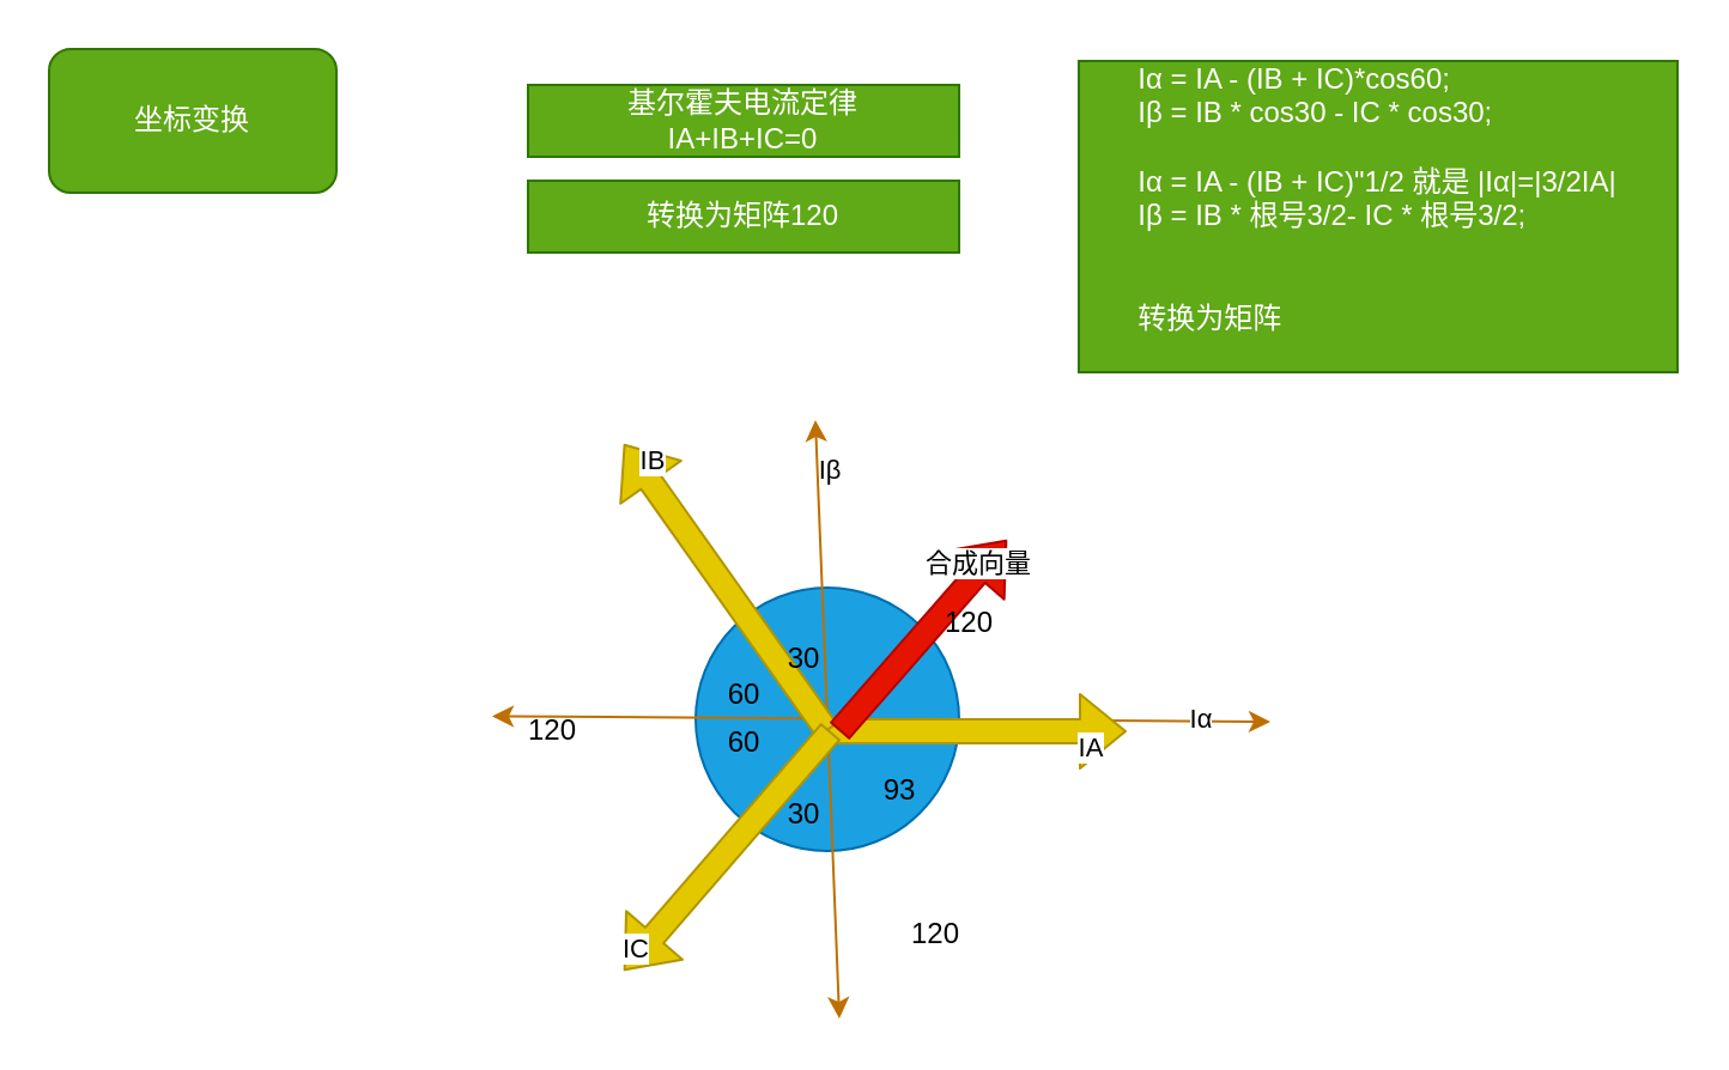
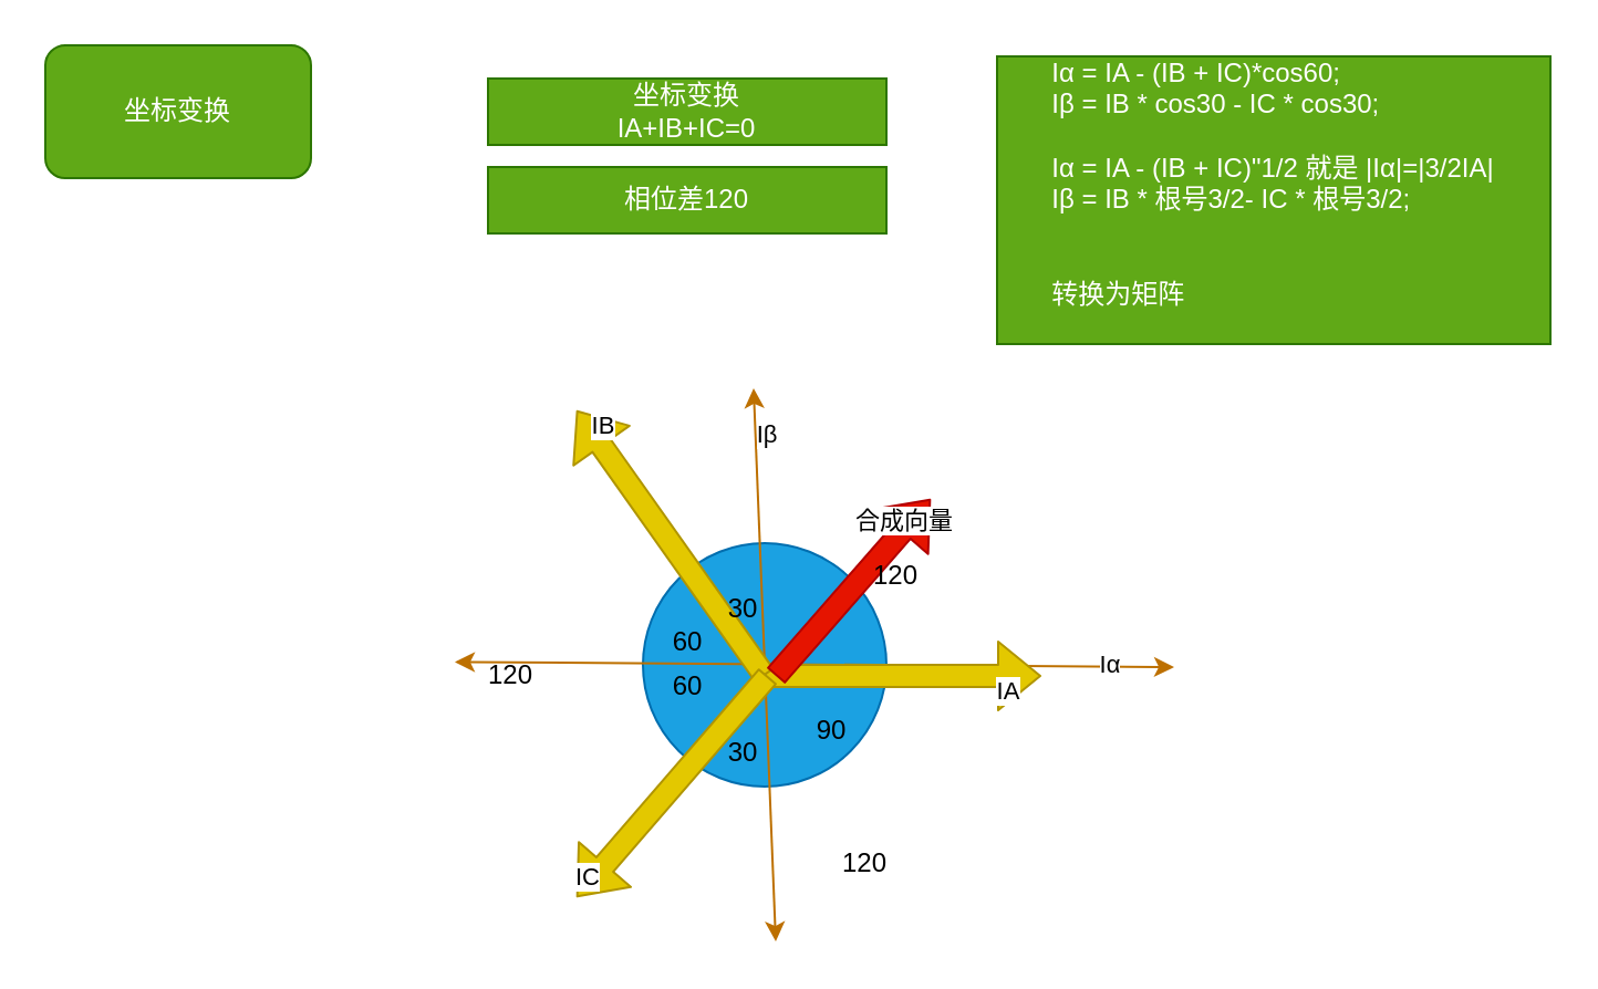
  <mxCell id="0" />
  <mxCell id="1" parent="0" />
- <mxCell id="2" value="基尔霍夫电流定律&lt;br&gt;IA+IB+IC=0" style="text;html=1;strokeColor=#2D7600;fillColor=#60a917;align=center;verticalAlign=middle;whiteSpace=wrap;rounded=0;fontColor=#ffffff;" parent="1" vertex="1"><mxGeometry x="220" y="35" width="180" height="30" as="geometry" /></mxCell>
- <mxCell id="3" value="转换为矩阵120" style="text;html=1;strokeColor=#2D7600;fillColor=#60a917;align=center;verticalAlign=middle;whiteSpace=wrap;rounded=0;fontColor=#ffffff;" parent="1" vertex="1"><mxGeometry x="220" y="75" width="180" height="30" as="geometry" /></mxCell>
+ <mxCell id="2" value="坐标变换&lt;br&gt;IA+IB+IC=0" style="text;html=1;strokeColor=#2D7600;fillColor=#60a917;align=center;verticalAlign=middle;whiteSpace=wrap;rounded=0;fontColor=#ffffff;" parent="1" vertex="1"><mxGeometry x="220" y="35" width="180" height="30" as="geometry" /></mxCell>
+ <mxCell id="3" value="相位差120" style="text;html=1;strokeColor=#2D7600;fillColor=#60a917;align=center;verticalAlign=middle;whiteSpace=wrap;rounded=0;fontColor=#ffffff;" parent="1" vertex="1"><mxGeometry x="220" y="75" width="180" height="30" as="geometry" /></mxCell>
  <mxCell id="4" value="&lt;div style=&quot;text-align: left;&quot;&gt;将ABC 分别映射到两相轴&lt;/div&gt;&lt;div style=&quot;text-align: left;&quot;&gt;&lt;span style=&quot;background-color: initial;&quot;&gt;Iα = IA - (IB + IC)*cos60;&lt;/span&gt;&lt;br&gt;&lt;/div&gt;&lt;div style=&quot;text-align: left;&quot;&gt;&lt;span style=&quot;text-align: center;&quot;&gt;Iβ = IB * cos30 - IC * cos30;&lt;/span&gt;&lt;/div&gt;&lt;div style=&quot;text-align: left;&quot;&gt;&lt;span style=&quot;text-align: center;&quot;&gt;&lt;br&gt;&lt;/span&gt;&lt;/div&gt;&lt;div style=&quot;text-align: left;&quot;&gt;&lt;div&gt;&lt;span style=&quot;background-color: initial;&quot;&gt;Iα = IA - (IB + IC)&quot;1/2 就是 |Iα|=|3/2IA|&lt;/span&gt;&lt;br&gt;&lt;/div&gt;&lt;div&gt;&lt;span style=&quot;text-align: center;&quot;&gt;Iβ = IB * 根号3/2- IC * 根号3/2;&lt;/span&gt;&lt;/div&gt;&lt;/div&gt;&lt;div style=&quot;text-align: left;&quot;&gt;&lt;span style=&quot;text-align: center;&quot;&gt;&lt;br&gt;&lt;/span&gt;&lt;/div&gt;&lt;div style=&quot;text-align: left;&quot;&gt;&lt;span style=&quot;text-align: center;&quot;&gt;&lt;br&gt;&lt;/span&gt;&lt;/div&gt;&lt;div style=&quot;text-align: left;&quot;&gt;&lt;span style=&quot;text-align: center;&quot;&gt;转换为矩阵&lt;/span&gt;&lt;/div&gt;&lt;div style=&quot;text-align: left;&quot;&gt;&lt;span style=&quot;text-align: center;&quot;&gt;&lt;br&gt;&lt;/span&gt;&lt;/div&gt;&lt;div style=&quot;text-align: left;&quot;&gt;&lt;br&gt;&lt;/div&gt;" style="text;html=1;strokeColor=#2D7600;fillColor=#60a917;align=center;verticalAlign=middle;whiteSpace=wrap;rounded=0;fontColor=#ffffff;" parent="1" vertex="1"><mxGeometry x="450" y="25" width="250" height="130" as="geometry" /></mxCell>
  <mxCell id="5" value="" style="ellipse;whiteSpace=wrap;html=1;aspect=fixed;fillColor=#1ba1e2;fontColor=#ffffff;strokeColor=#006EAF;" parent="1" vertex="1"><mxGeometry x="290" y="245" width="110" height="110" as="geometry" /></mxCell>
  <mxCell id="6" value="" style="endArrow=classic;startArrow=classic;html=1;fillColor=#f0a30a;strokeColor=#BD7000;" parent="1" edge="1"><mxGeometry width="50" height="50" relative="1" as="geometry"><mxPoint x="205" y="298.69" as="sourcePoint" /><mxPoint x="530" y="301" as="targetPoint" /></mxGeometry></mxCell>
  <mxCell id="7" value="Iα" style="edgeLabel;html=1;align=center;verticalAlign=middle;resizable=0;points=[];" parent="6" vertex="1" connectable="0"><mxGeometry x="0.96" y="3" relative="1" as="geometry"><mxPoint x="-24" y="2" as="offset" /></mxGeometry></mxCell>
  <mxCell id="8" value="" style="endArrow=classic;startArrow=classic;html=1;fillColor=#f0a30a;strokeColor=#BD7000;" parent="1" edge="1"><mxGeometry width="50" height="50" relative="1" as="geometry"><mxPoint x="340" y="175" as="sourcePoint" /><mxPoint x="350" y="425" as="targetPoint" /></mxGeometry></mxCell>
  <mxCell id="9" value="Iβ" style="edgeLabel;html=1;align=center;verticalAlign=middle;resizable=0;points=[];" parent="8" vertex="1" connectable="0"><mxGeometry x="-0.964" y="-2" relative="1" as="geometry"><mxPoint x="7" y="15" as="offset" /></mxGeometry></mxCell>
  <mxCell id="10" value="" style="shape=flexArrow;endArrow=classic;html=1;fillColor=#e3c800;strokeColor=#B09500;" parent="1" edge="1"><mxGeometry width="50" height="50" relative="1" as="geometry"><mxPoint x="340" y="305" as="sourcePoint" /><mxPoint x="470" y="305" as="targetPoint" /></mxGeometry></mxCell>
  <mxCell id="11" value="IA" style="edgeLabel;html=1;align=center;verticalAlign=middle;resizable=0;points=[];" parent="10" vertex="1" connectable="0"><mxGeometry x="0.757" y="-6" relative="1" as="geometry"><mxPoint as="offset" /></mxGeometry></mxCell>
  <mxCell id="12" value="" style="shape=flexArrow;endArrow=classic;html=1;fillColor=#e3c800;strokeColor=#B09500;" parent="1" edge="1"><mxGeometry width="50" height="50" relative="1" as="geometry"><mxPoint x="345" y="305" as="sourcePoint" /><mxPoint x="260" y="185" as="targetPoint" /></mxGeometry></mxCell>
  <mxCell id="13" value="IB" style="edgeLabel;html=1;align=center;verticalAlign=middle;resizable=0;points=[];" parent="12" vertex="1" connectable="0"><mxGeometry x="0.835" y="-6" relative="1" as="geometry"><mxPoint as="offset" /></mxGeometry></mxCell>
  <mxCell id="14" value="" style="shape=flexArrow;endArrow=classic;html=1;fillColor=#e3c800;strokeColor=#B09500;" parent="1" edge="1"><mxGeometry width="50" height="50" relative="1" as="geometry"><mxPoint x="346.5" y="305" as="sourcePoint" /><mxPoint x="260" y="405" as="targetPoint" /></mxGeometry></mxCell>
  <mxCell id="15" value="IC" style="edgeLabel;html=1;align=center;verticalAlign=middle;resizable=0;points=[];" parent="14" vertex="1" connectable="0"><mxGeometry x="0.845" y="-3" relative="1" as="geometry"><mxPoint as="offset" /></mxGeometry></mxCell>
  <mxCell id="16" value="" style="shape=flexArrow;endArrow=classic;html=1;fillColor=#e51400;strokeColor=#B20000;" parent="1" edge="1"><mxGeometry width="50" height="50" relative="1" as="geometry"><mxPoint x="350" y="305" as="sourcePoint" /><mxPoint x="420" y="225" as="targetPoint" /></mxGeometry></mxCell>
  <mxCell id="17" value="合成向量" style="edgeLabel;html=1;align=center;verticalAlign=middle;resizable=0;points=[];" parent="16" vertex="1" connectable="0"><mxGeometry x="0.719" y="3" relative="1" as="geometry"><mxPoint as="offset" /></mxGeometry></mxCell>
  <mxCell id="18" value="30" style="text;html=1;align=center;verticalAlign=middle;resizable=0;points=[];autosize=1;strokeColor=none;fillColor=none;" parent="1" vertex="1"><mxGeometry x="315" y="260" width="40" height="30" as="geometry" /></mxCell>
- <mxCell id="19" value="93" style="text;html=1;align=center;verticalAlign=middle;resizable=0;points=[];autosize=1;strokeColor=none;fillColor=none;" parent="1" vertex="1"><mxGeometry x="355" y="315" width="40" height="30" as="geometry" /></mxCell>
+ <mxCell id="19" value="90" style="text;html=1;align=center;verticalAlign=middle;resizable=0;points=[];autosize=1;strokeColor=none;fillColor=none;" parent="1" vertex="1"><mxGeometry x="355" y="315" width="40" height="30" as="geometry" /></mxCell>
  <mxCell id="20" value="60" style="text;html=1;align=center;verticalAlign=middle;resizable=0;points=[];autosize=1;strokeColor=none;fillColor=none;" parent="1" vertex="1"><mxGeometry x="290" y="275" width="40" height="30" as="geometry" /></mxCell>
  <mxCell id="21" value="30" style="text;html=1;align=center;verticalAlign=middle;resizable=0;points=[];autosize=1;strokeColor=none;fillColor=none;" parent="1" vertex="1"><mxGeometry x="315" y="325" width="40" height="30" as="geometry" /></mxCell>
  <mxCell id="22" value="60" style="text;html=1;align=center;verticalAlign=middle;resizable=0;points=[];autosize=1;strokeColor=none;fillColor=none;" parent="1" vertex="1"><mxGeometry x="290" y="295" width="40" height="30" as="geometry" /></mxCell>
  <mxCell id="23" value="120" style="text;html=1;align=center;verticalAlign=middle;resizable=0;points=[];autosize=1;strokeColor=none;fillColor=none;" parent="1" vertex="1"><mxGeometry x="370" y="375" width="40" height="30" as="geometry" /></mxCell>
  <mxCell id="24" value="120" style="text;html=1;align=center;verticalAlign=middle;resizable=0;points=[];autosize=1;strokeColor=none;fillColor=none;" parent="1" vertex="1"><mxGeometry x="210" y="290" width="40" height="30" as="geometry" /></mxCell>
  <mxCell id="25" value="120" style="text;html=1;align=center;verticalAlign=middle;resizable=0;points=[];autosize=1;strokeColor=none;fillColor=none;" parent="1" vertex="1"><mxGeometry x="384" y="245" width="40" height="30" as="geometry" /></mxCell>
  <mxCell id="26" value="坐标变换" style="rounded=1;whiteSpace=wrap;html=1;fillColor=#60a917;fontColor=#ffffff;strokeColor=#2D7600;" vertex="1" parent="1"><mxGeometry x="20" y="20" width="120" height="60" as="geometry" /></mxCell>
